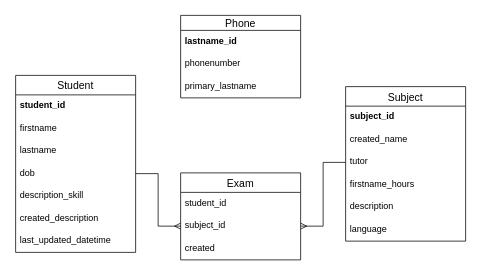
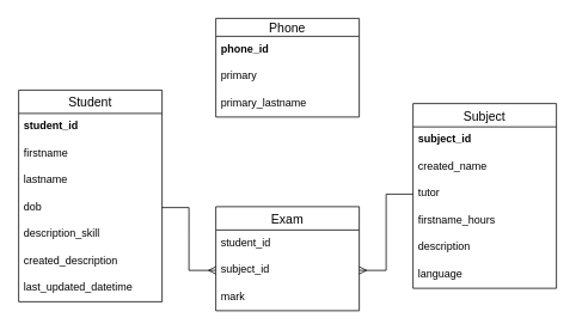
  <mxCell id="0" />
  <mxCell id="1" parent="0" />
  <mxCell id="2" value="Student" style="swimlane;fontStyle=0;childLayout=stackLayout;horizontal=1;startSize=26;horizontalStack=0;resizeParent=1;resizeParentMax=0;resizeLast=0;collapsible=1;marginBottom=0;align=center;fontSize=14;" parent="1" vertex="1"><mxGeometry x="20" y="100" width="160" height="236" as="geometry" /></mxCell>
  <mxCell id="3" value="student_id" style="text;strokeColor=none;fillColor=none;spacingLeft=4;spacingRight=4;overflow=hidden;rotatable=0;points=[[0,0.5],[1,0.5]];portConstraint=eastwest;fontSize=12;fontStyle=1" parent="2" vertex="1"><mxGeometry y="26" width="160" height="30" as="geometry" /></mxCell>
  <mxCell id="4" value="firstname" style="text;strokeColor=none;fillColor=none;spacingLeft=4;spacingRight=4;overflow=hidden;rotatable=0;points=[[0,0.5],[1,0.5]];portConstraint=eastwest;fontSize=12;" parent="2" vertex="1"><mxGeometry y="56" width="160" height="30" as="geometry" /></mxCell>
  <mxCell id="5" value="lastname" style="text;strokeColor=none;fillColor=none;spacingLeft=4;spacingRight=4;overflow=hidden;rotatable=0;points=[[0,0.5],[1,0.5]];portConstraint=eastwest;fontSize=12;" parent="2" vertex="1"><mxGeometry y="86" width="160" height="30" as="geometry" /></mxCell>
  <mxCell id="6" value="dob" style="text;strokeColor=none;fillColor=none;spacingLeft=4;spacingRight=4;overflow=hidden;rotatable=0;points=[[0,0.5],[1,0.5]];portConstraint=eastwest;fontSize=12;" parent="2" vertex="1"><mxGeometry y="116" width="160" height="30" as="geometry" /></mxCell>
  <mxCell id="7" value="description_skill&#10;" style="text;strokeColor=none;fillColor=none;spacingLeft=4;spacingRight=4;overflow=hidden;rotatable=0;points=[[0,0.5],[1,0.5]];portConstraint=eastwest;fontSize=12;" parent="2" vertex="1"><mxGeometry y="146" width="160" height="30" as="geometry" /></mxCell>
  <mxCell id="8" value="created_description" style="text;strokeColor=none;fillColor=none;spacingLeft=4;spacingRight=4;overflow=hidden;rotatable=0;points=[[0,0.5],[1,0.5]];portConstraint=eastwest;fontSize=12;" parent="2" vertex="1"><mxGeometry y="176" width="160" height="30" as="geometry" /></mxCell>
  <mxCell id="9" value="last_updated_datetime" style="text;strokeColor=none;fillColor=none;spacingLeft=4;spacingRight=4;overflow=hidden;rotatable=0;points=[[0,0.5],[1,0.5]];portConstraint=eastwest;fontSize=12;" parent="2" vertex="1"><mxGeometry y="206" width="160" height="30" as="geometry" /></mxCell>
  <mxCell id="10" value="Subject" style="swimlane;fontStyle=0;childLayout=stackLayout;horizontal=1;startSize=26;horizontalStack=0;resizeParent=1;resizeParentMax=0;resizeLast=0;collapsible=1;marginBottom=0;align=center;fontSize=14;" parent="1" vertex="1"><mxGeometry x="460" y="115" width="160" height="206" as="geometry" /></mxCell>
  <mxCell id="11" value="subject_id" style="text;strokeColor=none;fillColor=none;spacingLeft=4;spacingRight=4;overflow=hidden;rotatable=0;points=[[0,0.5],[1,0.5]];portConstraint=eastwest;fontSize=12;fontStyle=1" parent="10" vertex="1"><mxGeometry y="26" width="160" height="30" as="geometry" /></mxCell>
  <mxCell id="12" value="created_name" style="text;strokeColor=none;fillColor=none;spacingLeft=4;spacingRight=4;overflow=hidden;rotatable=0;points=[[0,0.5],[1,0.5]];portConstraint=eastwest;fontSize=12;" parent="10" vertex="1"><mxGeometry y="56" width="160" height="30" as="geometry" /></mxCell>
  <mxCell id="13" value="tutor" style="text;strokeColor=none;fillColor=none;spacingLeft=4;spacingRight=4;overflow=hidden;rotatable=0;points=[[0,0.5],[1,0.5]];portConstraint=eastwest;fontSize=12;" parent="10" vertex="1"><mxGeometry y="86" width="160" height="30" as="geometry" /></mxCell>
  <mxCell id="14" value="firstname_hours&#10;" style="text;strokeColor=none;fillColor=none;spacingLeft=4;spacingRight=4;overflow=hidden;rotatable=0;points=[[0,0.5],[1,0.5]];portConstraint=eastwest;fontSize=12;" parent="10" vertex="1"><mxGeometry y="116" width="160" height="30" as="geometry" /></mxCell>
  <mxCell id="15" value="description" style="text;strokeColor=none;fillColor=none;spacingLeft=4;spacingRight=4;overflow=hidden;rotatable=0;points=[[0,0.5],[1,0.5]];portConstraint=eastwest;fontSize=12;" parent="10" vertex="1"><mxGeometry y="146" width="160" height="30" as="geometry" /></mxCell>
  <mxCell id="16" value="language" style="text;strokeColor=none;fillColor=none;spacingLeft=4;spacingRight=4;overflow=hidden;rotatable=0;points=[[0,0.5],[1,0.5]];portConstraint=eastwest;fontSize=12;" parent="10" vertex="1"><mxGeometry y="176" width="160" height="30" as="geometry" /></mxCell>
  <mxCell id="17" value="Phone" style="swimlane;fontStyle=0;childLayout=stackLayout;horizontal=1;startSize=20;horizontalStack=0;resizeParent=1;resizeParentMax=0;resizeLast=0;collapsible=1;marginBottom=0;align=center;fontSize=14;" parent="1" vertex="1"><mxGeometry x="240" y="20" width="160" height="110" as="geometry" /></mxCell>
- <mxCell id="18" value="lastname_id" style="text;strokeColor=none;fillColor=none;spacingLeft=4;spacingRight=4;overflow=hidden;rotatable=0;points=[[0,0.5],[1,0.5]];portConstraint=eastwest;fontSize=12;fontStyle=1" parent="17" vertex="1"><mxGeometry y="20" width="160" height="30" as="geometry" /></mxCell>
- <mxCell id="19" value="phonenumber" style="text;strokeColor=none;fillColor=none;spacingLeft=4;spacingRight=4;overflow=hidden;rotatable=0;points=[[0,0.5],[1,0.5]];portConstraint=eastwest;fontSize=12;" parent="17" vertex="1"><mxGeometry y="50" width="160" height="30" as="geometry" /></mxCell>
+ <mxCell id="18" value="phone_id" style="text;strokeColor=none;fillColor=none;spacingLeft=4;spacingRight=4;overflow=hidden;rotatable=0;points=[[0,0.5],[1,0.5]];portConstraint=eastwest;fontSize=12;fontStyle=1" parent="17" vertex="1"><mxGeometry y="20" width="160" height="30" as="geometry" /></mxCell>
+ <mxCell id="19" value="primary" style="text;strokeColor=none;fillColor=none;spacingLeft=4;spacingRight=4;overflow=hidden;rotatable=0;points=[[0,0.5],[1,0.5]];portConstraint=eastwest;fontSize=12;" parent="17" vertex="1"><mxGeometry y="50" width="160" height="30" as="geometry" /></mxCell>
  <mxCell id="20" value="primary_lastname" style="text;strokeColor=none;fillColor=none;spacingLeft=4;spacingRight=4;overflow=hidden;rotatable=0;points=[[0,0.5],[1,0.5]];portConstraint=eastwest;fontSize=12;" parent="17" vertex="1"><mxGeometry y="80" width="160" height="30" as="geometry" /></mxCell>
  <mxCell id="21" value="Exam" style="swimlane;fontStyle=0;childLayout=stackLayout;horizontal=1;startSize=26;horizontalStack=0;resizeParent=1;resizeParentMax=0;resizeLast=0;collapsible=1;marginBottom=0;align=center;fontSize=14;" parent="1" vertex="1"><mxGeometry x="240" y="230" width="160" height="116" as="geometry" /></mxCell>
  <mxCell id="22" value="student_id" style="text;strokeColor=none;fillColor=none;spacingLeft=4;spacingRight=4;overflow=hidden;rotatable=0;points=[[0,0.5],[1,0.5]];portConstraint=eastwest;fontSize=12;" parent="21" vertex="1"><mxGeometry y="26" width="160" height="30" as="geometry" /></mxCell>
  <mxCell id="23" value="subject_id" style="text;strokeColor=none;fillColor=none;spacingLeft=4;spacingRight=4;overflow=hidden;rotatable=0;points=[[0,0.5],[1,0.5]];portConstraint=eastwest;fontSize=12;" parent="21" vertex="1"><mxGeometry y="56" width="160" height="30" as="geometry" /></mxCell>
- <mxCell id="24" value="created" style="text;strokeColor=none;fillColor=none;spacingLeft=4;spacingRight=4;overflow=hidden;rotatable=0;points=[[0,0.5],[1,0.5]];portConstraint=eastwest;fontSize=12;" parent="21" vertex="1"><mxGeometry y="86" width="160" height="30" as="geometry" /></mxCell>
+ <mxCell id="24" value="mark" style="text;strokeColor=none;fillColor=none;spacingLeft=4;spacingRight=4;overflow=hidden;rotatable=0;points=[[0,0.5],[1,0.5]];portConstraint=eastwest;fontSize=12;" parent="21" vertex="1"><mxGeometry y="86" width="160" height="30" as="geometry" /></mxCell>
  <mxCell id="25" value="" style="edgeStyle=entityRelationEdgeStyle;fontSize=12;html=1;endArrow=ERmany;rounded=0;exitX=1;exitY=0.5;exitDx=0;exitDy=0;entryX=0;entryY=0.5;entryDx=0;entryDy=0;" edge="1" parent="1" source="6" target="23"><mxGeometry width="100" height="100" relative="1" as="geometry"><mxPoint x="350" y="220" as="sourcePoint" /><mxPoint x="450" y="120" as="targetPoint" /></mxGeometry></mxCell>
  <mxCell id="26" value="" style="edgeStyle=entityRelationEdgeStyle;fontSize=12;html=1;endArrow=ERmany;rounded=0;entryX=1;entryY=0.5;entryDx=0;entryDy=0;exitX=0;exitY=0.5;exitDx=0;exitDy=0;" edge="1" parent="1" source="13" target="23"><mxGeometry width="100" height="100" relative="1" as="geometry"><mxPoint x="250" y="240" as="sourcePoint" /><mxPoint x="350" y="140" as="targetPoint" /></mxGeometry></mxCell>
